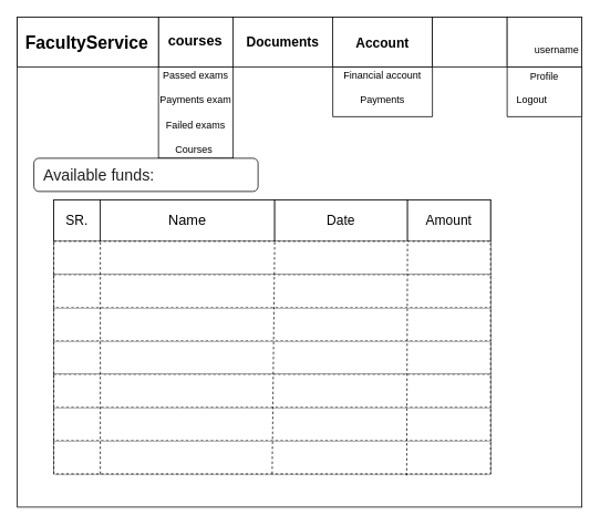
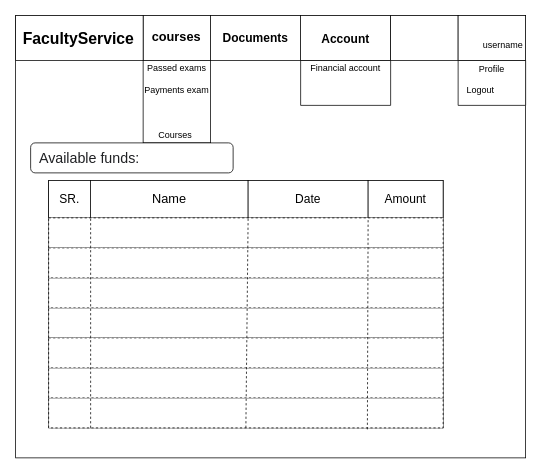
  <mxCell id="0" />
  <mxCell id="1" parent="0" />
  <mxCell id="2" value="" style="rounded=0;whiteSpace=wrap;html=1;" parent="1" vertex="1"><mxGeometry width="680" height="590" as="geometry" x="20" y="20" /></mxCell>
  <mxCell id="3" value="" style="verticalLabelPosition=bottom;verticalAlign=top;html=1;shape=mxgraph.basic.rect;fillColor2=none;strokeWidth=1;size=20;indent=5;" parent="1" vertex="1"><mxGeometry x="400" y="80" width="120" height="60" as="geometry" /></mxCell>
  <mxCell id="4" value="Financial account" style="text;html=1;strokeColor=none;fillColor=none;align=center;verticalAlign=middle;whiteSpace=wrap;rounded=0;" parent="1" vertex="1"><mxGeometry x="411" y="80" width="98" height="20" as="geometry" /></mxCell>
- <mxCell id="5" value="Payments" style="text;html=1;strokeColor=none;fillColor=none;align=center;verticalAlign=middle;whiteSpace=wrap;rounded=0;" parent="1" vertex="1"><mxGeometry x="440" y="110" width="40" height="20" as="geometry" /></mxCell>
  <mxCell id="6" value="" style="verticalLabelPosition=bottom;verticalAlign=top;html=1;shape=mxgraph.basic.rect;fillColor2=none;strokeWidth=1;size=20;indent=5;" parent="1" vertex="1"><mxGeometry x="610" y="80" width="90" height="60" as="geometry" /></mxCell>
  <mxCell id="7" style="edgeStyle=orthogonalEdgeStyle;rounded=0;orthogonalLoop=1;jettySize=auto;html=1;exitX=0.5;exitY=1;exitDx=0;exitDy=0;" parent="1" edge="1"><mxGeometry relative="1" as="geometry"><mxPoint x="340" y="100" as="sourcePoint" /><mxPoint x="340" y="100" as="targetPoint" /></mxGeometry></mxCell>
  <mxCell id="8" value="Profile" style="text;html=1;strokeColor=none;fillColor=none;align=center;verticalAlign=middle;whiteSpace=wrap;rounded=0;" parent="1" vertex="1"><mxGeometry x="635" y="81.5" width="40" height="20" as="geometry" /></mxCell>
  <mxCell id="9" value="Logout" style="text;html=1;strokeColor=none;fillColor=none;align=center;verticalAlign=middle;whiteSpace=wrap;rounded=0;" parent="1" vertex="1"><mxGeometry x="620" y="110" width="40" height="20" as="geometry" /></mxCell>
  <mxCell id="10" value="" style="rounded=0;whiteSpace=wrap;html=1;" parent="1" vertex="1"><mxGeometry x="400" width="120" height="60" as="geometry" y="20" /></mxCell>
  <mxCell id="11" value="" style="rounded=0;whiteSpace=wrap;html=1;" parent="1" vertex="1"><mxGeometry x="280" width="120" height="60" as="geometry" y="20" /></mxCell>
  <mxCell id="12" value="" style="rounded=0;whiteSpace=wrap;html=1;" parent="1" vertex="1"><mxGeometry x="190" width="90" height="60" as="geometry" y="20" /></mxCell>
  <mxCell id="13" value="" style="rounded=0;whiteSpace=wrap;html=1;" parent="1" vertex="1"><mxGeometry width="170" height="60" as="geometry" x="20" y="20" /></mxCell>
  <mxCell id="14" value="&lt;b&gt;&lt;font style=&quot;font-size: 17px&quot;&gt;courses&lt;/font&gt;&lt;/b&gt;" style="text;html=1;strokeColor=none;fillColor=none;align=center;verticalAlign=middle;whiteSpace=wrap;rounded=0;" parent="1" vertex="1"><mxGeometry x="212.5" y="39" width="42.5" height="21" as="geometry" /></mxCell>
  <mxCell id="15" value="&lt;b&gt;&lt;font style=&quot;font-size: 16px&quot;&gt;Documents&lt;/font&gt;&lt;/b&gt;" style="text;html=1;strokeColor=none;fillColor=none;align=center;verticalAlign=middle;whiteSpace=wrap;rounded=0;" parent="1" vertex="1"><mxGeometry x="320" y="40" width="40" height="20" as="geometry" /></mxCell>
  <mxCell id="16" value="&lt;span style=&quot;font-size: 16px&quot;&gt;&lt;b&gt;Account&lt;/b&gt;&lt;/span&gt;" style="text;html=1;strokeColor=none;fillColor=none;align=center;verticalAlign=middle;whiteSpace=wrap;rounded=0;" parent="1" vertex="1"><mxGeometry x="440" y="40.5" width="40" height="20" as="geometry" /></mxCell>
  <mxCell id="17" value="&lt;b&gt;&lt;font style=&quot;font-size: 21px&quot;&gt;FacultyService&lt;/font&gt;&lt;/b&gt;" style="text;html=1;strokeColor=none;fillColor=none;align=center;verticalAlign=middle;whiteSpace=wrap;rounded=0;" parent="1" vertex="1"><mxGeometry x="24" y="41.5" width="160" height="19.5" as="geometry" /></mxCell>
  <mxCell id="18" value="" style="rounded=0;whiteSpace=wrap;html=1;" parent="1" vertex="1"><mxGeometry x="520" width="90" height="60" as="geometry" y="20" /></mxCell>
  <mxCell id="19" value="" style="rounded=0;whiteSpace=wrap;html=1;" parent="1" vertex="1"><mxGeometry x="610" width="90" height="60" as="geometry" y="20" /></mxCell>
  <mxCell id="20" value="username" style="text;html=1;strokeColor=none;fillColor=none;align=center;verticalAlign=middle;whiteSpace=wrap;rounded=0;" parent="1" vertex="1"><mxGeometry x="650" y="50" width="40" height="20" as="geometry" /></mxCell>
  <mxCell id="21" value="" style="rounded=0;whiteSpace=wrap;html=1;" parent="1" vertex="1"><mxGeometry x="190" y="80" width="90" height="110" as="geometry" /></mxCell>
- <mxCell id="22" value="Failed exams" style="text;html=1;strokeColor=none;fillColor=none;align=center;verticalAlign=middle;whiteSpace=wrap;rounded=0;" parent="1" vertex="1"><mxGeometry x="195" y="140" width="80" height="20" as="geometry" /></mxCell>
  <mxCell id="23" value="Passed exams" style="text;html=1;strokeColor=none;fillColor=none;align=center;verticalAlign=middle;whiteSpace=wrap;rounded=0;" parent="1" vertex="1"><mxGeometry x="185" y="80" width="100" height="20" as="geometry" /></mxCell>
  <mxCell id="24" value="Payments exam" style="text;html=1;strokeColor=none;fillColor=none;align=center;verticalAlign=middle;whiteSpace=wrap;rounded=0;" parent="1" vertex="1"><mxGeometry x="190" y="110" width="90" height="20" as="geometry" /></mxCell>
  <mxCell id="25" value="" style="rounded=0;whiteSpace=wrap;html=1;" parent="1" vertex="1"><mxGeometry x="64" y="240" width="526" height="330" as="geometry" /></mxCell>
  <mxCell id="26" value="&lt;font style=&quot;font-size: 17px&quot;&gt;Name&lt;/font&gt;" style="rounded=0;whiteSpace=wrap;html=1;" parent="1" vertex="1"><mxGeometry x="120" y="240" width="210" height="50" as="geometry" /></mxCell>
  <mxCell id="27" value="&lt;font style=&quot;font-size: 16px&quot;&gt;Date&lt;/font&gt;" style="rounded=0;whiteSpace=wrap;html=1;" parent="1" vertex="1"><mxGeometry x="330" y="240" width="160" height="50" as="geometry" /></mxCell>
  <mxCell id="28" value="&lt;font style=&quot;font-size: 16px&quot;&gt;Amount&lt;/font&gt;" style="rounded=0;whiteSpace=wrap;html=1;" parent="1" vertex="1"><mxGeometry x="490" y="240" width="100" height="50" as="geometry" /></mxCell>
  <mxCell id="29" value="&lt;pre class=&quot;tw-data-text tw-text-large XcVN5d tw-ta&quot; id=&quot;tw-target-text&quot; dir=&quot;ltr&quot; style=&quot;line-height: 36px ; border: none ; padding: 2px 0.14em 2px 0px ; position: relative ; margin-top: -2px ; margin-bottom: -2px ; resize: none ; overflow: hidden ; width: 270px ; overflow-wrap: break-word ; color: rgb(32 , 33 , 36) ; font-size: 19px&quot;&gt;&lt;font face=&quot;Helvetica&quot; style=&quot;font-size: 19px&quot;&gt;&lt;span lang=&quot;en&quot;&gt;  Available funds&lt;/span&gt;&lt;span lang=&quot;en&quot;&gt;&lt;font style=&quot;font-size: 19px&quot;&gt;:&lt;/font&gt;&lt;/span&gt;&lt;/font&gt;&lt;/pre&gt;" style="whiteSpace=wrap;html=1;align=left;rounded=1;" parent="1" vertex="1"><mxGeometry x="40" y="190" width="270" height="40" as="geometry" /></mxCell>
  <mxCell id="30" value="&lt;font style=&quot;font-size: 16px&quot;&gt;SR.&lt;/font&gt;" style="rounded=0;whiteSpace=wrap;html=1;" parent="1" vertex="1"><mxGeometry x="64" y="240" width="56" height="50" as="geometry" /></mxCell>
  <mxCell id="31" value="" style="rounded=0;whiteSpace=wrap;html=1;strokeWidth=1;dashed=1;" parent="1" vertex="1"><mxGeometry x="64" y="410" width="526" height="40" as="geometry" /></mxCell>
  <mxCell id="32" value="" style="rounded=0;whiteSpace=wrap;html=1;dashed=1;strokeWidth=1;" parent="1" vertex="1"><mxGeometry x="64" y="370" width="526" height="40" as="geometry" /></mxCell>
  <mxCell id="33" value="" style="rounded=0;whiteSpace=wrap;html=1;dashed=1;strokeWidth=1;" parent="1" vertex="1"><mxGeometry x="64" y="530" width="526" height="40" as="geometry" /></mxCell>
  <mxCell id="34" value="" style="rounded=0;whiteSpace=wrap;html=1;dashed=1;strokeWidth=1;" parent="1" vertex="1"><mxGeometry x="64" y="490" width="526" height="40" as="geometry" /></mxCell>
  <mxCell id="35" value="" style="rounded=0;whiteSpace=wrap;html=1;dashed=1;strokeWidth=1;" parent="1" vertex="1"><mxGeometry x="64" y="450" width="526" height="40" as="geometry" /></mxCell>
  <mxCell id="36" value="" style="rounded=0;whiteSpace=wrap;html=1;dashed=1;strokeWidth=1;" parent="1" vertex="1"><mxGeometry x="64" y="290" width="526" height="40" as="geometry" /></mxCell>
  <mxCell id="37" value="" style="rounded=0;whiteSpace=wrap;html=1;dashed=1;strokeWidth=1;" parent="1" vertex="1"><mxGeometry x="64" y="330" width="526" height="40" as="geometry" /></mxCell>
  <mxCell id="38" value="" style="endArrow=none;dashed=1;html=1;" parent="1" edge="1"><mxGeometry width="50" height="50" relative="1" as="geometry"><mxPoint x="120" y="570" as="sourcePoint" /><mxPoint x="120" y="290" as="targetPoint" /></mxGeometry></mxCell>
  <mxCell id="39" value="" style="endArrow=none;dashed=1;html=1;exitX=0.808;exitY=1.05;exitDx=0;exitDy=0;exitPerimeter=0;" parent="1" source="33" edge="1"><mxGeometry width="50" height="50" relative="1" as="geometry"><mxPoint x="440" y="340" as="sourcePoint" /><mxPoint x="490" y="290" as="targetPoint" /></mxGeometry></mxCell>
  <mxCell id="40" value="" style="endArrow=none;dashed=1;html=1;exitX=0.5;exitY=1;exitDx=0;exitDy=0;" parent="1" source="33" edge="1"><mxGeometry width="50" height="50" relative="1" as="geometry"><mxPoint x="280" y="340" as="sourcePoint" /><mxPoint x="330" y="290" as="targetPoint" /></mxGeometry></mxCell>
  <mxCell id="41" value="Courses" style="text;html=1;strokeColor=none;fillColor=none;align=center;verticalAlign=middle;whiteSpace=wrap;rounded=0;" vertex="1" parent="1"><mxGeometry x="212.5" y="170" width="40" height="20" as="geometry" /></mxCell>
